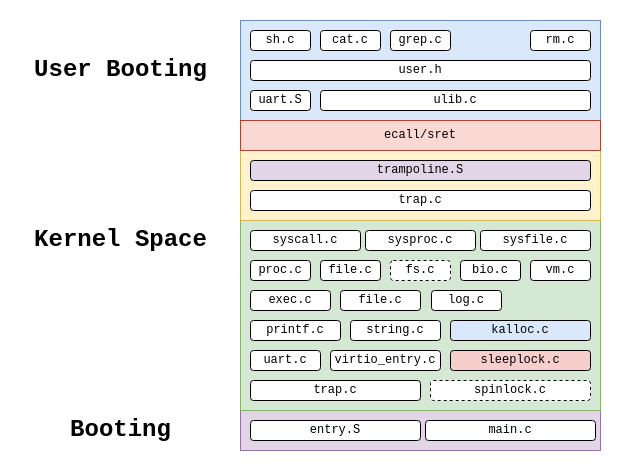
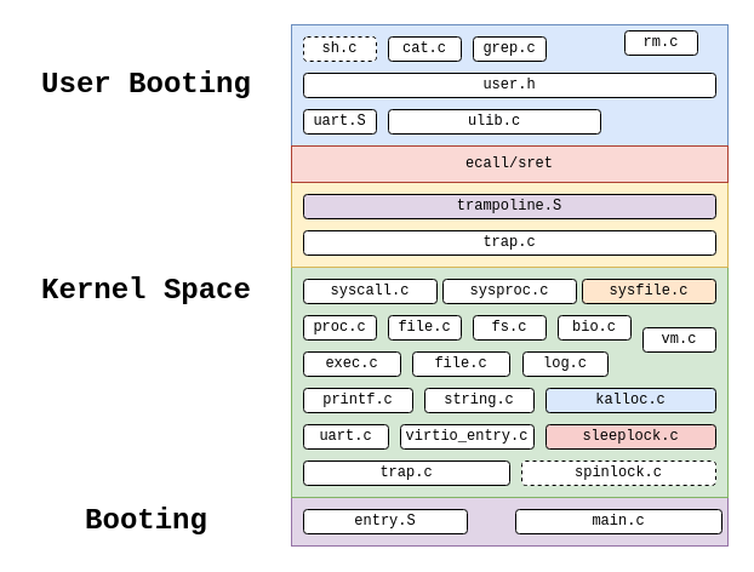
  <mxCell id="0" />
  <mxCell id="1" parent="0" />
  <mxCell id="2" value="" style="rounded=0;whiteSpace=wrap;html=1;fontFamily=Courier New;fillColor=#e1d5e7;strokeColor=#9673a6;" vertex="1" parent="1"><mxGeometry x="240" y="410" width="360" height="40" as="geometry" /></mxCell>
  <mxCell id="3" value="" style="rounded=0;whiteSpace=wrap;html=1;fontFamily=Courier New;fillColor=#d5e8d4;strokeColor=#82b366;" vertex="1" parent="1"><mxGeometry x="240" y="220" width="360" height="190" as="geometry" /></mxCell>
  <mxCell id="4" value="" style="rounded=0;whiteSpace=wrap;html=1;fontFamily=Courier New;fillColor=#fff2cc;strokeColor=#d6b656;" vertex="1" parent="1"><mxGeometry x="240" y="150" width="360" height="70" as="geometry" /></mxCell>
  <mxCell id="5" value="" style="rounded=0;whiteSpace=wrap;html=1;fontFamily=Courier New;fillColor=#dae8fc;strokeColor=#6c8ebf;" vertex="1" parent="1"><mxGeometry x="240" y="20" width="360" height="100" as="geometry" /></mxCell>
  <mxCell id="6" value="cat.c" style="rounded=1;whiteSpace=wrap;html=1;fontFamily=Courier New;" vertex="1" parent="1"><mxGeometry x="320" y="30" width="60" height="20" as="geometry" /></mxCell>
- <mxCell id="7" value="sh.c" style="rounded=1;whiteSpace=wrap;html=1;fontFamily=Courier New;" vertex="1" parent="1"><mxGeometry x="250" y="30" width="60" height="20" as="geometry" /></mxCell>
+ <mxCell id="7" value="sh.c" style="rounded=1;whiteSpace=wrap;html=1;fontFamily=Courier New;dashed=1;" vertex="1" parent="1"><mxGeometry x="250" y="30" width="60" height="20" as="geometry" /></mxCell>
  <mxCell id="8" value="grep.c" style="rounded=1;whiteSpace=wrap;html=1;fontFamily=Courier New;" vertex="1" parent="1"><mxGeometry x="390" y="30" width="60" height="20" as="geometry" /></mxCell>
- <mxCell id="9" value="rm.c" style="rounded=1;whiteSpace=wrap;html=1;fontFamily=Courier New;" vertex="1" parent="1"><mxGeometry x="530" y="30" width="60" height="20" as="geometry" /></mxCell>
+ <mxCell id="9" value="rm.c" style="rounded=1;whiteSpace=wrap;html=1;fontFamily=Courier New;" vertex="1" parent="1"><mxGeometry x="515" y="25" width="60" height="20" as="geometry" /></mxCell>
  <mxCell id="10" value="uart.S" style="rounded=1;whiteSpace=wrap;html=1;fontFamily=Courier New;" vertex="1" parent="1"><mxGeometry x="250" y="90" width="60" height="20" as="geometry" /></mxCell>
  <mxCell id="11" value="user.h" style="rounded=1;whiteSpace=wrap;html=1;fontFamily=Courier New;" vertex="1" parent="1"><mxGeometry x="250" y="60" width="340" height="20" as="geometry" /></mxCell>
- <mxCell id="12" value="ulib.c" style="rounded=1;whiteSpace=wrap;html=1;fontFamily=Courier New;" vertex="1" parent="1"><mxGeometry x="320" y="90" width="270" height="20" as="geometry" /></mxCell>
+ <mxCell id="12" value="ulib.c" style="rounded=1;whiteSpace=wrap;html=1;fontFamily=Courier New;" vertex="1" parent="1"><mxGeometry x="320" y="90" width="175" height="20" as="geometry" /></mxCell>
  <mxCell id="13" value="User Booting" style="text;strokeColor=none;fillColor=none;html=1;fontSize=24;fontStyle=1;verticalAlign=middle;align=center;fontFamily=Courier New;" vertex="1" parent="1"><mxGeometry x="20" y="50" width="200" height="40" as="geometry" /></mxCell>
  <mxCell id="14" value="trampoline.S" style="rounded=1;whiteSpace=wrap;html=1;fontFamily=Courier New;fillColor=#e1d5e7;" vertex="1" parent="1"><mxGeometry x="250" y="160" width="340" height="20" as="geometry" /></mxCell>
  <mxCell id="15" value="ecall/sret" style="rounded=0;whiteSpace=wrap;html=1;fontFamily=Courier New;fillColor=#fad9d5;strokeColor=#ae4132;" vertex="1" parent="1"><mxGeometry x="240" y="120" width="360" height="30" as="geometry" /></mxCell>
  <mxCell id="16" value="Kernel Space" style="text;strokeColor=none;fillColor=none;html=1;fontSize=24;fontStyle=1;verticalAlign=middle;align=center;fontFamily=Courier New;" vertex="1" parent="1"><mxGeometry x="20" y="220" width="200" height="40" as="geometry" /></mxCell>
  <mxCell id="17" value="trap.c" style="rounded=1;whiteSpace=wrap;html=1;fontFamily=Courier New;" vertex="1" parent="1"><mxGeometry x="250" y="190" width="340" height="20" as="geometry" /></mxCell>
  <mxCell id="18" value="syscall.c" style="rounded=1;whiteSpace=wrap;html=1;fontFamily=Courier New;" vertex="1" parent="1"><mxGeometry x="250" y="230" width="110" height="20" as="geometry" /></mxCell>
  <mxCell id="19" value="sysproc.c" style="rounded=1;whiteSpace=wrap;html=1;fontFamily=Courier New;" vertex="1" parent="1"><mxGeometry x="365" y="230" width="110" height="20" as="geometry" /></mxCell>
- <mxCell id="20" value="sysfile.c" style="rounded=1;whiteSpace=wrap;html=1;fontFamily=Courier New;" vertex="1" parent="1"><mxGeometry x="480" y="230" width="110" height="20" as="geometry" /></mxCell>
+ <mxCell id="20" value="sysfile.c" style="rounded=1;whiteSpace=wrap;html=1;fontFamily=Courier New;fillColor=#ffe6cc;" vertex="1" parent="1"><mxGeometry x="480" y="230" width="110" height="20" as="geometry" /></mxCell>
  <mxCell id="21" value="proc.c" style="rounded=1;whiteSpace=wrap;html=1;fontFamily=Courier New;" vertex="1" parent="1"><mxGeometry x="250" y="260" width="60" height="20" as="geometry" /></mxCell>
  <mxCell id="22" value="file.c" style="rounded=1;whiteSpace=wrap;html=1;fontFamily=Courier New;" vertex="1" parent="1"><mxGeometry x="320" y="260" width="60" height="20" as="geometry" /></mxCell>
- <mxCell id="23" value="fs.c" style="rounded=1;whiteSpace=wrap;html=1;fontFamily=Courier New;dashed=1;" vertex="1" parent="1"><mxGeometry x="390" y="260" width="60" height="20" as="geometry" /></mxCell>
+ <mxCell id="23" value="fs.c" style="rounded=1;whiteSpace=wrap;html=1;fontFamily=Courier New;" vertex="1" parent="1"><mxGeometry x="390" y="260" width="60" height="20" as="geometry" /></mxCell>
  <mxCell id="24" value="bio.c" style="rounded=1;whiteSpace=wrap;html=1;fontFamily=Courier New;" vertex="1" parent="1"><mxGeometry x="460" y="260" width="60" height="20" as="geometry" /></mxCell>
- <mxCell id="25" value="vm.c" style="rounded=1;whiteSpace=wrap;html=1;fontFamily=Courier New;" vertex="1" parent="1"><mxGeometry x="530" y="260" width="60" height="20" as="geometry" /></mxCell>
+ <mxCell id="25" value="vm.c" style="rounded=1;whiteSpace=wrap;html=1;fontFamily=Courier New;" vertex="1" parent="1"><mxGeometry x="530" y="270" width="60" height="20" as="geometry" /></mxCell>
  <mxCell id="26" value="kalloc.c" style="rounded=1;whiteSpace=wrap;html=1;fontFamily=Courier New;fillColor=#dae8fc;" vertex="1" parent="1"><mxGeometry x="450" y="320" width="140" height="20" as="geometry" /></mxCell>
  <mxCell id="27" value="log.c" style="rounded=1;whiteSpace=wrap;html=1;fontFamily=Courier New;" vertex="1" parent="1"><mxGeometry x="431" y="290" width="70" height="20" as="geometry" /></mxCell>
  <mxCell id="28" value="file.c" style="rounded=1;whiteSpace=wrap;html=1;fontFamily=Courier New;" vertex="1" parent="1"><mxGeometry x="340" y="290" width="80" height="20" as="geometry" /></mxCell>
  <mxCell id="29" value="printf.c" style="rounded=1;whiteSpace=wrap;html=1;fontFamily=Courier New;" vertex="1" parent="1"><mxGeometry x="250" y="320" width="90" height="20" as="geometry" /></mxCell>
  <mxCell id="30" value="string.c" style="rounded=1;whiteSpace=wrap;html=1;fontFamily=Courier New;" vertex="1" parent="1"><mxGeometry x="350" y="320" width="90" height="20" as="geometry" /></mxCell>
  <mxCell id="31" value="sleeplock.c" style="rounded=1;whiteSpace=wrap;html=1;fontFamily=Courier New;fillColor=#f8cecc;" vertex="1" parent="1"><mxGeometry x="450" y="350" width="140" height="20" as="geometry" /></mxCell>
  <mxCell id="32" value="spinlock.c" style="rounded=1;whiteSpace=wrap;html=1;fontFamily=Courier New;dashed=1;" vertex="1" parent="1"><mxGeometry x="430" y="380" width="160" height="20" as="geometry" /></mxCell>
  <mxCell id="33" value="virtio_entry.c" style="rounded=1;whiteSpace=wrap;html=1;fontFamily=Courier New;" vertex="1" parent="1"><mxGeometry x="330" y="350" width="110" height="20" as="geometry" /></mxCell>
  <mxCell id="34" value="uart.c" style="rounded=1;whiteSpace=wrap;html=1;fontFamily=Courier New;" vertex="1" parent="1"><mxGeometry x="250" y="350" width="70" height="20" as="geometry" /></mxCell>
  <mxCell id="35" value="trap.c" style="rounded=1;whiteSpace=wrap;html=1;fontFamily=Courier New;" vertex="1" parent="1"><mxGeometry x="250" y="380" width="170" height="20" as="geometry" /></mxCell>
  <mxCell id="36" value="exec.c" style="rounded=1;whiteSpace=wrap;html=1;fontFamily=Courier New;" vertex="1" parent="1"><mxGeometry x="250" y="290" width="80" height="20" as="geometry" /></mxCell>
  <mxCell id="37" value="main.c" style="rounded=1;whiteSpace=wrap;html=1;fontFamily=Courier New;" vertex="1" parent="1"><mxGeometry x="425" y="420" width="170" height="20" as="geometry" /></mxCell>
- <mxCell id="38" value="entry.S" style="rounded=1;whiteSpace=wrap;html=1;fontFamily=Courier New;" vertex="1" parent="1"><mxGeometry x="250" y="420" width="170" height="20" as="geometry" /></mxCell>
+ <mxCell id="38" value="entry.S" style="rounded=1;whiteSpace=wrap;html=1;fontFamily=Courier New;" vertex="1" parent="1"><mxGeometry x="250" y="420" width="135" height="20" as="geometry" /></mxCell>
  <mxCell id="39" value="Booting" style="text;strokeColor=none;fillColor=none;html=1;fontSize=24;fontStyle=1;verticalAlign=middle;align=center;fontFamily=Courier New;" vertex="1" parent="1"><mxGeometry x="20" y="410" width="200" height="40" as="geometry" /></mxCell>
